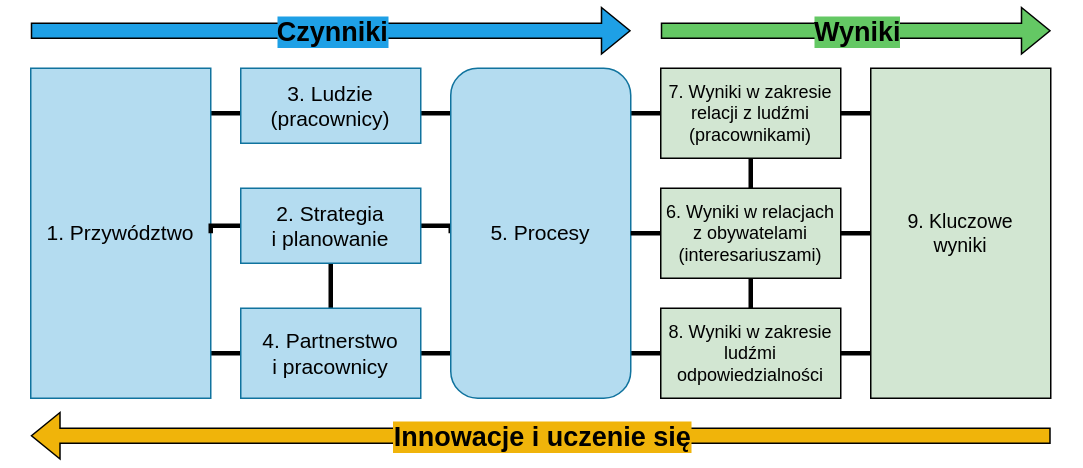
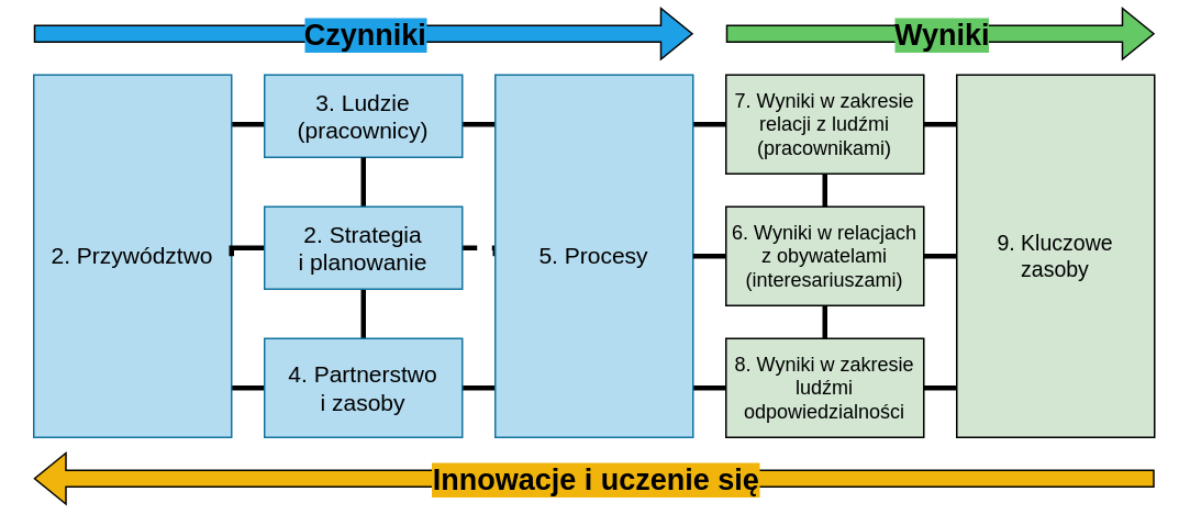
  <mxCell id="0" />
  <mxCell id="1" parent="0" />
  <mxCell id="2" value="" style="endArrow=none;html=1;rounded=0;exitX=1.005;exitY=0.86;exitDx=0;exitDy=0;exitPerimeter=0;entryX=-0.004;entryY=0.857;entryDx=0;entryDy=0;entryPerimeter=0;strokeWidth=3;" edge="1" parent="1"><mxGeometry width="50" height="50" relative="1" as="geometry"><mxPoint x="140" y="75" as="sourcePoint" /><mxPoint x="580" y="75" as="targetPoint" /></mxGeometry></mxCell>
  <mxCell id="3" value="" style="endArrow=none;html=1;rounded=0;exitX=1.005;exitY=0.86;exitDx=0;exitDy=0;exitPerimeter=0;entryX=-0.004;entryY=0.857;entryDx=0;entryDy=0;entryPerimeter=0;strokeWidth=3;" edge="1" parent="1"><mxGeometry width="50" height="50" relative="1" as="geometry"><mxPoint x="140" y="235" as="sourcePoint" /><mxPoint x="580" y="235" as="targetPoint" /></mxGeometry></mxCell>
- <mxCell id="4" value="1. Przywództwo" style="rounded=0;whiteSpace=wrap;html=1;fontSize=14;fillColor=#b4dcf0;strokeColor=#10739e;" vertex="1" parent="1"><mxGeometry x="20" y="45" width="120" height="220" as="geometry" /></mxCell>
+ <mxCell id="4" value="2. Przywództwo" style="rounded=0;whiteSpace=wrap;html=1;fontSize=14;fillColor=#b4dcf0;strokeColor=#10739e;" vertex="1" parent="1"><mxGeometry x="20" y="45" width="120" height="220" as="geometry" /></mxCell>
  <mxCell id="5" value="3. Ludzie (pracownicy)" style="rounded=0;whiteSpace=wrap;html=1;fontSize=14;fillColor=#b4dcf0;strokeColor=#10739e;" vertex="1" parent="1"><mxGeometry x="160" y="45" width="120" height="50" as="geometry" /></mxCell>
  <mxCell id="6" value="" style="edgeStyle=orthogonalEdgeStyle;rounded=0;orthogonalLoop=1;jettySize=auto;html=1;endArrow=none;endFill=0;strokeWidth=3;" edge="1" parent="1" source="10" target="4"><mxGeometry relative="1" as="geometry" /></mxCell>
- <mxCell id="7" value="" style="edgeStyle=orthogonalEdgeStyle;rounded=0;orthogonalLoop=1;jettySize=auto;html=1;endArrow=none;endFill=0;strokeWidth=3;" edge="1" parent="1" source="10" target="12"><mxGeometry relative="1" as="geometry" /></mxCell>
+ <mxCell id="7" value="" style="edgeStyle=orthogonalEdgeStyle;rounded=0;orthogonalLoop=1;jettySize=auto;html=1;endArrow=none;endFill=0;strokeWidth=3;dashed=1;" edge="1" parent="1" source="10" target="12"><mxGeometry relative="1" as="geometry" /></mxCell>
+ <mxCell id="8" value="" style="edgeStyle=orthogonalEdgeStyle;rounded=0;orthogonalLoop=1;jettySize=auto;html=1;endArrow=none;endFill=0;strokeWidth=3;" edge="1" parent="1" source="10" target="5"><mxGeometry relative="1" as="geometry" /></mxCell>
  <mxCell id="9" value="" style="edgeStyle=orthogonalEdgeStyle;rounded=0;orthogonalLoop=1;jettySize=auto;html=1;endArrow=none;endFill=0;strokeWidth=3;" edge="1" parent="1" source="10" target="11"><mxGeometry relative="1" as="geometry" /></mxCell>
  <mxCell id="10" value="2. Strategia &lt;br style=&quot;font-size: 14px;&quot;&gt;i planowanie" style="rounded=0;whiteSpace=wrap;html=1;fontSize=14;fillColor=#b4dcf0;strokeColor=#10739e;" vertex="1" parent="1"><mxGeometry x="160" y="125" width="120" height="50" as="geometry" /></mxCell>
- <mxCell id="11" value="4. Partnerstwo &lt;br style=&quot;font-size: 14px;&quot;&gt;i pracownicy" style="rounded=0;whiteSpace=wrap;html=1;fontSize=14;fillColor=#b4dcf0;strokeColor=#10739e;" vertex="1" parent="1"><mxGeometry x="160" y="205" width="120" height="60" as="geometry" /></mxCell>
- <mxCell id="12" value="5. Procesy" style="whiteSpace=wrap;html=1;fontSize=14;fillColor=#b4dcf0;strokeColor=#10739e;rounded=1;" vertex="1" parent="1"><mxGeometry x="300" y="45" width="120" height="220" as="geometry" /></mxCell>
+ <mxCell id="11" value="4. Partnerstwo &lt;br style=&quot;font-size: 14px;&quot;&gt;i zasoby" style="rounded=0;whiteSpace=wrap;html=1;fontSize=14;fillColor=#b4dcf0;strokeColor=#10739e;" vertex="1" parent="1"><mxGeometry x="160" y="205" width="120" height="60" as="geometry" /></mxCell>
+ <mxCell id="12" value="5. Procesy" style="rounded=0;whiteSpace=wrap;html=1;fontSize=14;fillColor=#b4dcf0;strokeColor=#10739e;" vertex="1" parent="1"><mxGeometry x="300" y="45" width="120" height="220" as="geometry" /></mxCell>
  <mxCell id="13" value="" style="edgeStyle=orthogonalEdgeStyle;rounded=0;orthogonalLoop=1;jettySize=auto;html=1;endArrow=none;endFill=0;strokeWidth=3;" edge="1" parent="1" source="14" target="18"><mxGeometry relative="1" as="geometry" /></mxCell>
  <mxCell id="14" value="7. Wyniki w zakresie relacji z ludźmi (pracownikami)" style="rounded=0;whiteSpace=wrap;html=1;fontSize=12;fillColor=#d2e6d2;" vertex="1" parent="1"><mxGeometry x="440" y="45" width="120" height="60" as="geometry" /></mxCell>
  <mxCell id="15" value="" style="edgeStyle=orthogonalEdgeStyle;rounded=0;orthogonalLoop=1;jettySize=auto;html=1;endArrow=none;endFill=0;strokeWidth=3;" edge="1" parent="1" source="17" target="12"><mxGeometry relative="1" as="geometry" /></mxCell>
  <mxCell id="16" value="" style="edgeStyle=orthogonalEdgeStyle;rounded=0;orthogonalLoop=1;jettySize=auto;html=1;endArrow=none;endFill=0;strokeWidth=3;" edge="1" parent="1" source="17" target="19"><mxGeometry relative="1" as="geometry" /></mxCell>
  <mxCell id="17" value="6. Wyniki w relacjach z obywatelami (interesariuszami)" style="rounded=0;whiteSpace=wrap;html=1;fontSize=12;fillColor=#d2e6d2;" vertex="1" parent="1"><mxGeometry x="440" y="125" width="120" height="60" as="geometry" /></mxCell>
  <mxCell id="18" value="8. Wyniki w zakresie ludźmi odpowiedzialności" style="rounded=0;whiteSpace=wrap;html=1;fontSize=12;fillColor=#d2e6d2;" vertex="1" parent="1"><mxGeometry x="440" y="205" width="120" height="60" as="geometry" /></mxCell>
- <mxCell id="19" value="9. Kluczowe &lt;br style=&quot;font-size: 14px;&quot;&gt;wyniki" style="rounded=0;whiteSpace=wrap;html=1;fontSize=13;fillColor=#d2e6d2;gradientColor=none;strokeColor=#000000;" vertex="1" parent="1"><mxGeometry x="580" y="45" width="120" height="220" as="geometry" /></mxCell>
+ <mxCell id="19" value="9. Kluczowe &lt;br style=&quot;font-size: 14px;&quot;&gt;zasoby" style="rounded=0;whiteSpace=wrap;html=1;fontSize=13;fillColor=#d2e6d2;gradientColor=none;strokeColor=#000000;" vertex="1" parent="1"><mxGeometry x="580" y="45" width="120" height="220" as="geometry" /></mxCell>
  <mxCell id="20" value="" style="shape=flexArrow;endArrow=none;html=1;rounded=0;startArrow=block;endFill=0;fillColor=#f0b40a;strokeColor=#000000;" edge="1" parent="1"><mxGeometry width="50" height="50" relative="1" as="geometry"><mxPoint x="20" y="290" as="sourcePoint" /><mxPoint x="700" y="290" as="targetPoint" /></mxGeometry></mxCell>
  <mxCell id="21" value="Innowacje i uczenie się" style="edgeLabel;html=1;align=center;verticalAlign=middle;resizable=0;points=[];fontSize=18;labelBackgroundColor=#f0b40a;fontStyle=1" vertex="1" connectable="0" parent="20"><mxGeometry relative="1" as="geometry"><mxPoint as="offset" /></mxGeometry></mxCell>
  <mxCell id="22" value="" style="shape=flexArrow;endArrow=block;html=1;rounded=0;startArrow=none;endFill=0;startFill=0;fillColor=#1ea0e6;strokeColor=#000000;fontSize=18;" edge="1" parent="1"><mxGeometry width="50" height="50" relative="1" as="geometry"><mxPoint x="20" y="20" as="sourcePoint" /><mxPoint x="420" y="20" as="targetPoint" /></mxGeometry></mxCell>
  <mxCell id="23" value="Czynniki" style="edgeLabel;html=1;align=center;verticalAlign=middle;resizable=0;points=[];fontSize=18;fontStyle=1;labelBackgroundColor=#1ea0e6;" vertex="1" connectable="0" parent="22"><mxGeometry relative="1" as="geometry"><mxPoint as="offset" /></mxGeometry></mxCell>
  <mxCell id="24" value="" style="shape=flexArrow;endArrow=block;html=1;rounded=0;startArrow=none;endFill=0;startFill=0;fillColor=#64c864;" edge="1" parent="1"><mxGeometry width="50" height="50" relative="1" as="geometry"><mxPoint x="440" y="20" as="sourcePoint" /><mxPoint x="700" y="20" as="targetPoint" /></mxGeometry></mxCell>
  <mxCell id="25" value="Wyniki" style="edgeLabel;html=1;align=center;verticalAlign=middle;resizable=0;points=[];fontSize=18;fontStyle=1;labelBackgroundColor=#64c864;" vertex="1" connectable="0" parent="24"><mxGeometry relative="1" as="geometry"><mxPoint as="offset" /></mxGeometry></mxCell>
